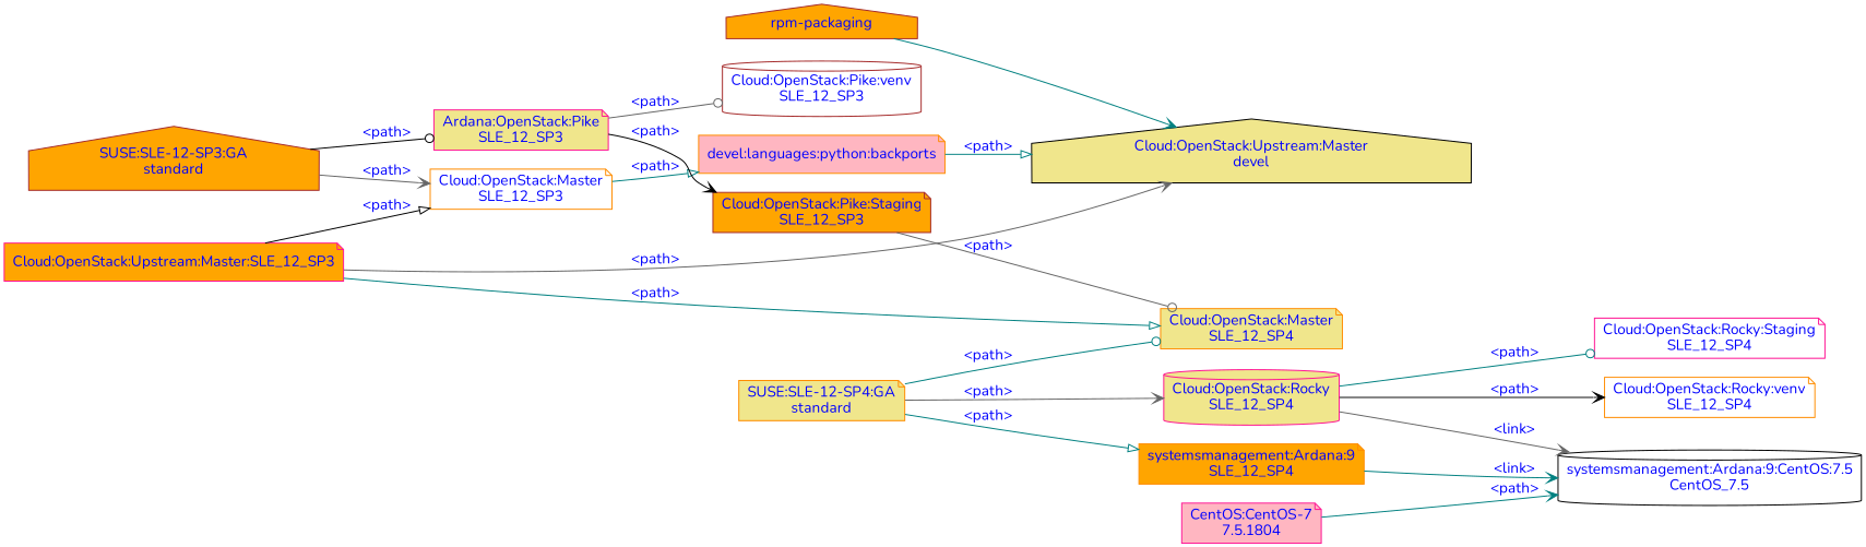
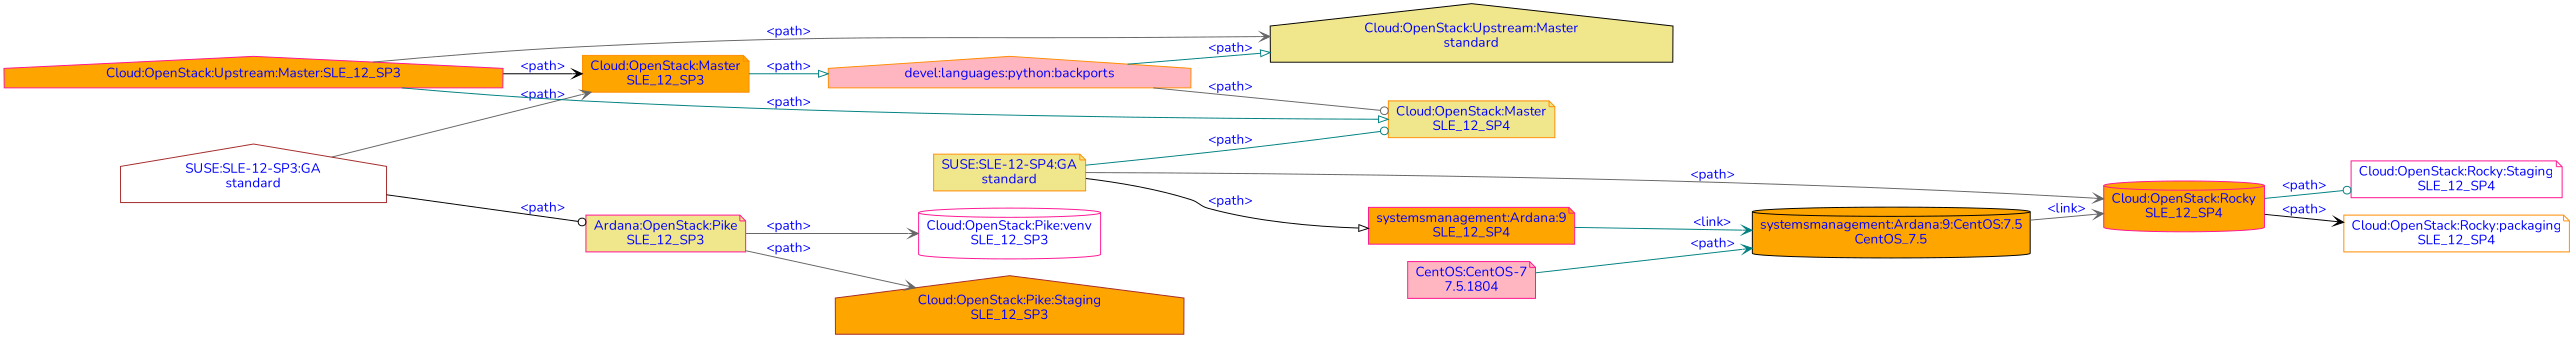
  digraph {
    fontname=Nunito
    rankdir=LR
    node [color=darkorange fillcolor=khaki fontcolor=blue fontname=Nunito shape=note style=filled]
    edge [arrowhead=vee color=teal fontcolor=blue fontname=Nunito]
-   n1 [fillcolor=lightpink label="devel:languages:python:backports"]
-   n2 [color=black label="Cloud:OpenStack:Upstream:Master\ndevel" shape=house]
+   n1 [fillcolor=lightpink label="devel:languages:python:backports" shape=house]
+   n2 [color=black label="Cloud:OpenStack:Upstream:Master\nstandard" shape=house]
    n3 [label="Cloud:OpenStack:Master\nSLE_12_SP4"]
-   n4 [fillcolor=white label="Cloud:OpenStack:Master\nSLE_12_SP3"]
-   n5 [color=brown fillcolor=orange label="SUSE:SLE-12-SP3:GA\nstandard" shape=house]
+   n4 [fillcolor=orange label="Cloud:OpenStack:Master\nSLE_12_SP3"]
+   n5 [color=brown fillcolor=white label="SUSE:SLE-12-SP3:GA\nstandard" shape=house]
    n6 [color=deeppink label="Ardana:OpenStack:Pike\nSLE_12_SP3"]
-   n7 [color=brown fillcolor=white label="Cloud:OpenStack:Pike:venv\nSLE_12_SP3" shape=cylinder]
-   n8 [color=brown fillcolor=orange label="Cloud:OpenStack:Pike:Staging\nSLE_12_SP3"]
+   n7 [color=deeppink fillcolor=white label="Cloud:OpenStack:Pike:venv\nSLE_12_SP3" shape=cylinder]
+   n8 [color=brown fillcolor=orange label="Cloud:OpenStack:Pike:Staging\nSLE_12_SP3" shape=house]
    n9 [label="SUSE:SLE-12-SP4:GA\nstandard"]
-   n10 [color=deeppink label="Cloud:OpenStack:Rocky\nSLE_12_SP4" shape=cylinder]
-   n11 [fillcolor=orange label="systemsmanagement:Ardana:9\nSLE_12_SP4"]
+   n10 [color=deeppink fillcolor=orange label="Cloud:OpenStack:Rocky\nSLE_12_SP4" shape=cylinder]
+   n11 [color=deeppink fillcolor=orange label="systemsmanagement:Ardana:9\nSLE_12_SP4"]
    n12 [color=deeppink fillcolor=white label="Cloud:OpenStack:Rocky:Staging\nSLE_12_SP4"]
-   n13 [fillcolor=white label="Cloud:OpenStack:Rocky:venv\nSLE_12_SP4"]
-   n14 [color=black fillcolor=white label="systemsmanagement:Ardana:9:CentOS:7.5\nCentOS_7.5" shape=cylinder]
-   n15 [color=deeppink fillcolor=orange label="Cloud:OpenStack:Upstream:Master:SLE_12_SP3"]
+   n13 [fillcolor=white label="Cloud:OpenStack:Rocky:packaging\nSLE_12_SP4"]
+   n14 [color=black fillcolor=orange label="systemsmanagement:Ardana:9:CentOS:7.5\nCentOS_7.5" shape=cylinder]
+   n15 [color=deeppink fillcolor=orange label="Cloud:OpenStack:Upstream:Master:SLE_12_SP3" shape=house]
    n16 [color=deeppink fillcolor=lightpink label="CentOS:CentOS-7\n7.5.1804"]
-   n17 [color=brown fillcolor=orange label="rpm-packaging" shape=house]
    n1 -> n2 [arrowhead=onormal label="<path>"]
-   n8 -> n3 [arrowhead=odot color=gray40 label="<path>"]
+   n1 -> n3 [arrowhead=odot color=gray40 label="<path>"]
    n4 -> n1 [arrowhead=onormal label="<path>"]
    n5 -> n4 [color=gray40 label="<path>"]
    n5 -> n6 [arrowhead=odot color=black label="<path>"]
-   n6 -> n7 [arrowhead=odot color=gray40 label="<path>"]
-   n6 -> n8 [color=black label="<path>"]
+   n6 -> n7 [color=gray40 label="<path>"]
+   n6 -> n8 [color=gray40 label="<path>"]
    n9 -> n3 [arrowhead=odot label="<path>"]
    n9 -> n10 [color=gray40 label="<path>"]
-   n9 -> n11 [arrowhead=onormal label="<path>"]
+   n9 -> n11 [arrowhead=onormal color=black label="<path>"]
    n10 -> n12 [arrowhead=odot label="<path>"]
    n10 -> n13 [color=black label="<path>"]
-   n10 -> n14 [color=gray40 label="<link>"]
+   n14 -> n10 [color=gray40 label="<link>"]
    n11 -> n14 [label="<link>"]
    n15 -> n2 [color=gray40 label="<path>"]
    n15 -> n3 [arrowhead=onormal label="<path>"]
-   n15 -> n4 [arrowhead=onormal color=black label="<path>"]
+   n15 -> n4 [color=black label="<path>"]
    n16 -> n14 [label="<path>"]
-   n17 -> n2 [fontcolor=""]
  }
